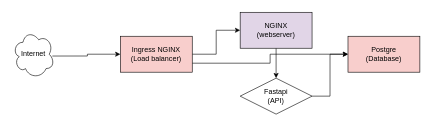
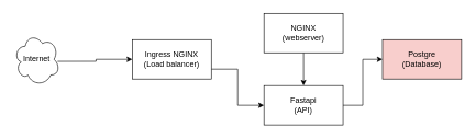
  <mxCell id="0" />
  <mxCell id="1" parent="0" />
  <mxCell id="2" style="edgeStyle=orthogonalEdgeStyle;rounded=0;orthogonalLoop=1;jettySize=auto;html=1;exitX=0.5;exitY=1;exitDx=0;exitDy=0;entryX=0.5;entryY=0;entryDx=0;entryDy=0;" parent="1" source="3" target="8" edge="1"><mxGeometry relative="1" as="geometry" /></mxCell>
- <mxCell id="3" value="NGINX&lt;br&gt;(webserver)" style="rounded=0;whiteSpace=wrap;html=1;fillColor=#e1d5e7;" parent="1" vertex="1"><mxGeometry x="400" y="20" width="120" height="60" as="geometry" /></mxCell>
- <mxCell id="4" style="edgeStyle=orthogonalEdgeStyle;rounded=0;orthogonalLoop=1;jettySize=auto;html=1;exitX=1;exitY=0.5;exitDx=0;exitDy=0;entryX=0;entryY=0.5;entryDx=0;entryDy=0;" parent="1" source="6" target="3" edge="1"><mxGeometry relative="1" as="geometry" /></mxCell>
- <mxCell id="5" style="edgeStyle=orthogonalEdgeStyle;rounded=0;orthogonalLoop=1;jettySize=auto;html=1;exitX=1;exitY=0.75;exitDx=0;exitDy=0;" parent="1" source="6" target="9" edge="1"><mxGeometry relative="1" as="geometry" /></mxCell>
- <mxCell id="6" value="Ingress NGINX&lt;br&gt;(Load balancer)" style="rounded=0;whiteSpace=wrap;html=1;fillColor=#f8cecc;" parent="1" vertex="1"><mxGeometry x="200" y="60" width="120" height="60" as="geometry" /></mxCell>
+ <mxCell id="3" value="NGINX&lt;br&gt;(webserver)" style="rounded=0;whiteSpace=wrap;html=1;" parent="1" vertex="1"><mxGeometry x="400" y="20" width="120" height="60" as="geometry" /></mxCell>
+ <mxCell id="5" style="edgeStyle=orthogonalEdgeStyle;rounded=0;orthogonalLoop=1;jettySize=auto;html=1;exitX=1;exitY=0.75;exitDx=0;exitDy=0;entryX=0;entryY=0.5;entryDx=0;entryDy=0;" parent="1" source="6" target="8" edge="1"><mxGeometry relative="1" as="geometry" /></mxCell>
+ <mxCell id="6" value="Ingress NGINX&lt;br&gt;(Load balancer)" style="rounded=0;whiteSpace=wrap;html=1;" parent="1" vertex="1"><mxGeometry x="200" y="60" width="120" height="60" as="geometry" /></mxCell>
  <mxCell id="7" style="edgeStyle=orthogonalEdgeStyle;rounded=0;orthogonalLoop=1;jettySize=auto;html=1;exitX=1;exitY=0.5;exitDx=0;exitDy=0;entryX=0;entryY=0.5;entryDx=0;entryDy=0;" parent="1" source="8" target="9" edge="1"><mxGeometry relative="1" as="geometry" /></mxCell>
- <mxCell id="8" value="Fastapi&lt;br&gt;(API)" style="rhombus;whiteSpace=wrap;html=1;" parent="1" vertex="1"><mxGeometry x="400" y="130" width="120" height="60" as="geometry" /></mxCell>
+ <mxCell id="8" value="Fastapi&lt;br&gt;(API)" style="rounded=0;whiteSpace=wrap;html=1;" parent="1" vertex="1"><mxGeometry x="400" y="130" width="120" height="60" as="geometry" /></mxCell>
  <mxCell id="9" value="Postgre&lt;br&gt;(Database)" style="rounded=0;whiteSpace=wrap;html=1;fillColor=#f8cecc;" parent="1" vertex="1"><mxGeometry x="580" y="60" width="120" height="60" as="geometry" /></mxCell>
  <mxCell id="10" style="edgeStyle=orthogonalEdgeStyle;rounded=0;orthogonalLoop=1;jettySize=auto;html=1;entryX=0;entryY=0.5;entryDx=0;entryDy=0;exitX=0.95;exitY=0.538;exitDx=0;exitDy=0;exitPerimeter=0;" parent="1" source="11" target="6" edge="1"><mxGeometry relative="1" as="geometry"><mxPoint x="150" y="90" as="sourcePoint" /></mxGeometry></mxCell>
  <mxCell id="11" value="Internet" style="ellipse;shape=cloud;whiteSpace=wrap;html=1;" parent="1" vertex="1"><mxGeometry x="20" y="50" width="70" height="80" as="geometry" /></mxCell>
